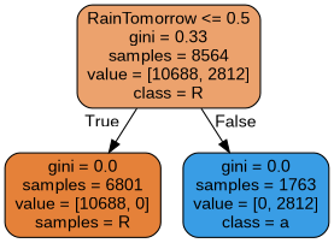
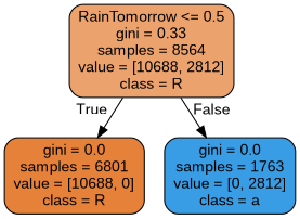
  digraph {
    fontname="Liberation Sans"
    node [color=black fontname="Liberation Sans" shape=box style="filled, rounded"]
    edge [fontname="Liberation Sans" labeldistance=2.5]
    n1 [fillcolor="#eca26d" label="RainTomorrow <= 0.5\ngini = 0.33\nsamples = 8564\nvalue = [10688, 2812]\nclass = R"]
-   n2 [fillcolor="#e58139" label="gini = 0.0\nsamples = 6801\nvalue = [10688, 0]\nsamples = R"]
+   n2 [fillcolor="#e58139" label="gini = 0.0\nsamples = 6801\nvalue = [10688, 0]\nclass = R"]
    n3 [fillcolor="#399de5" label="gini = 0.0\nsamples = 1763\nvalue = [0, 2812]\nclass = a"]
    n1 -> n2 [headlabel=True labelangle=45]
    n1 -> n3 [headlabel=False labelangle=-45]
  }
